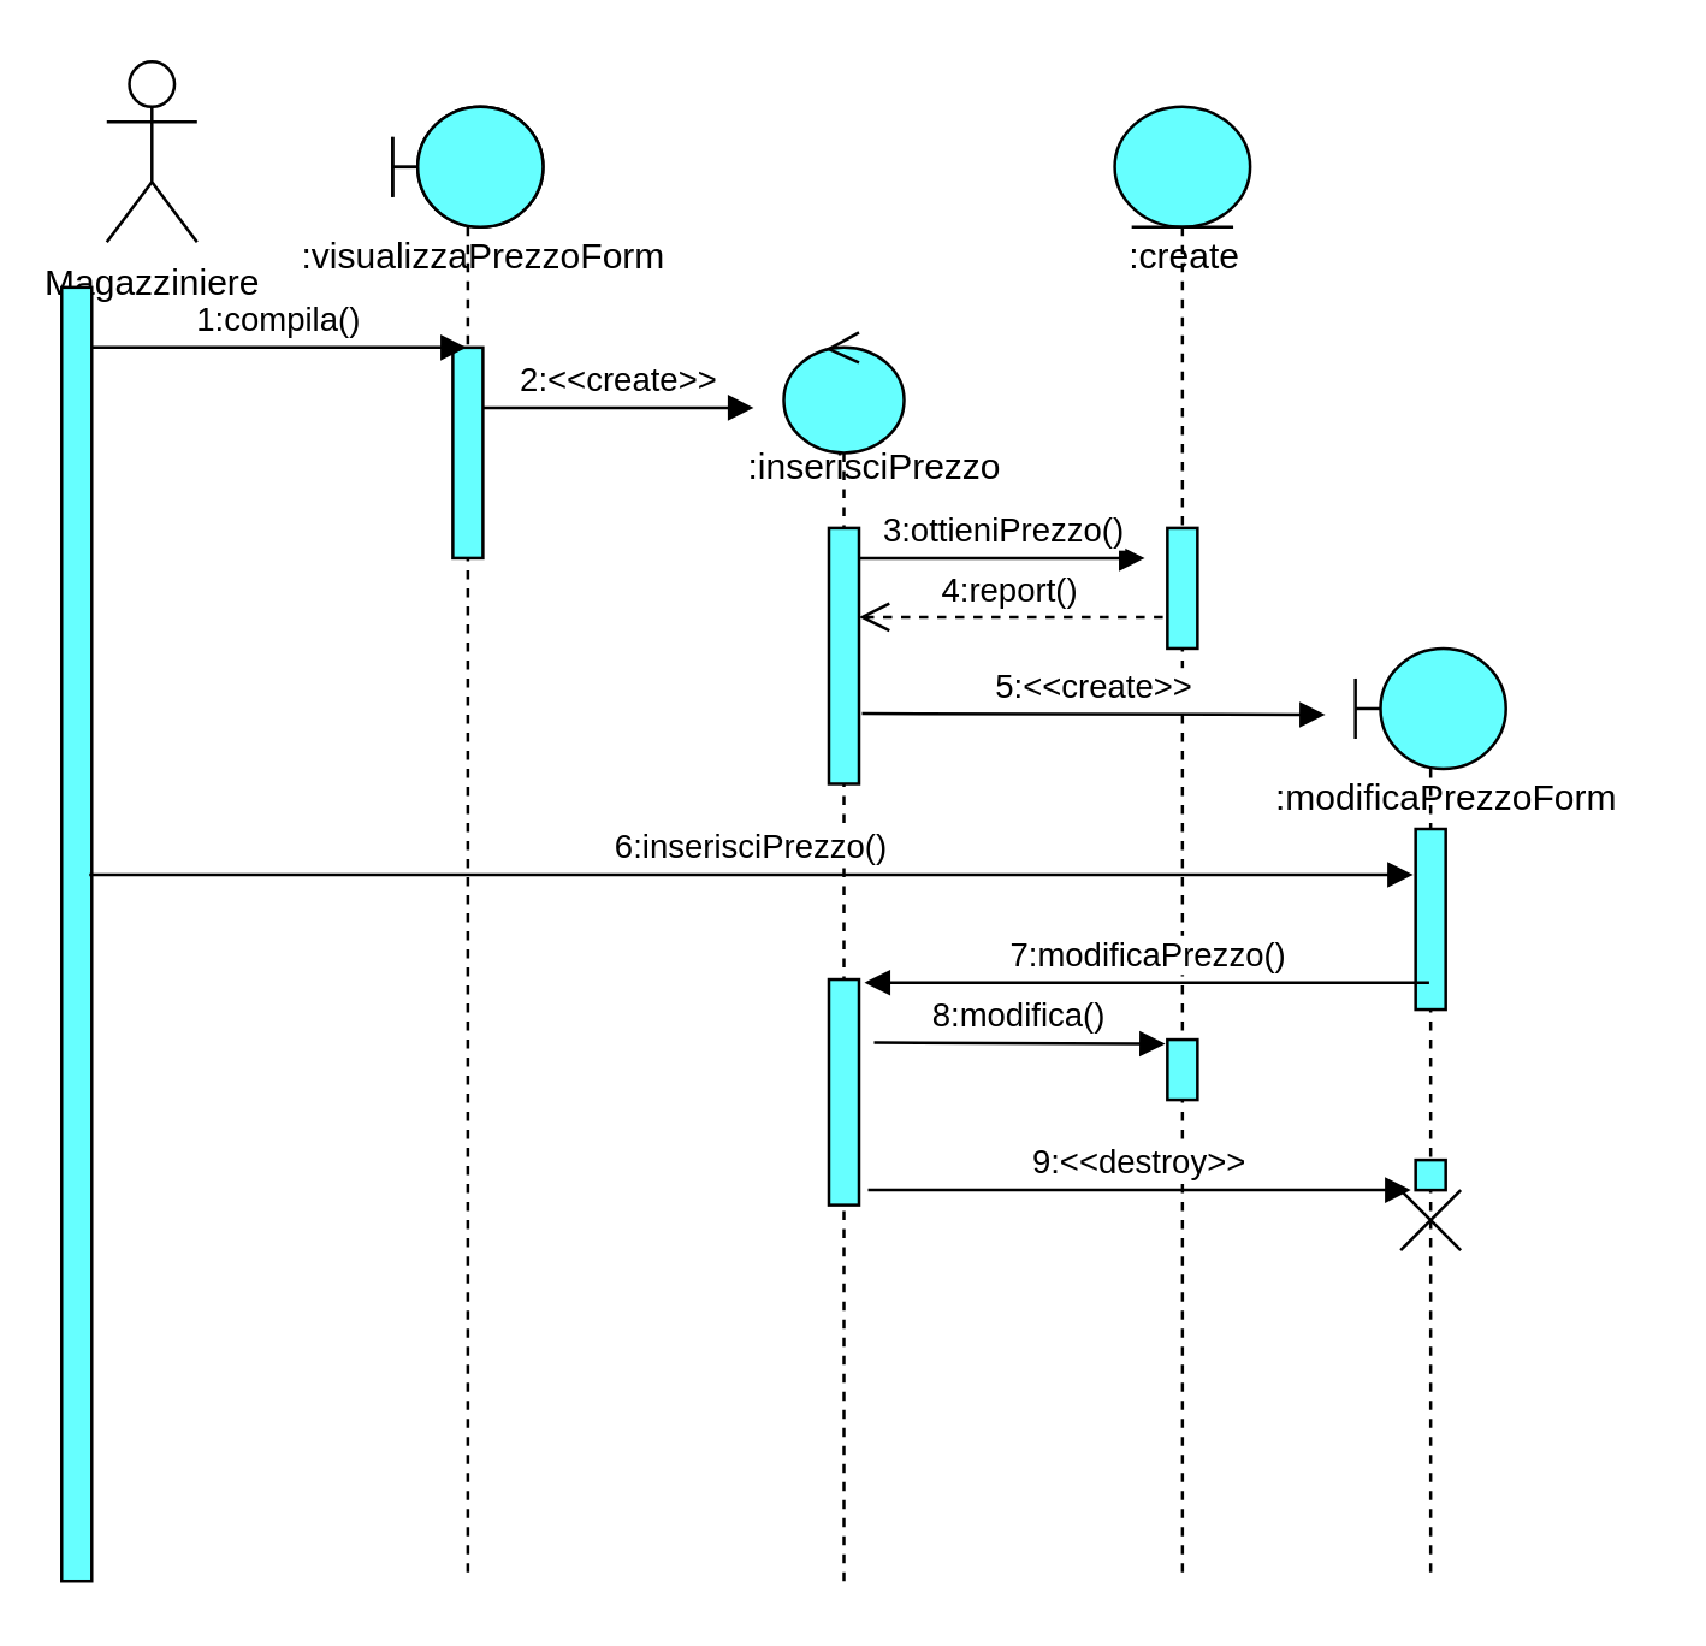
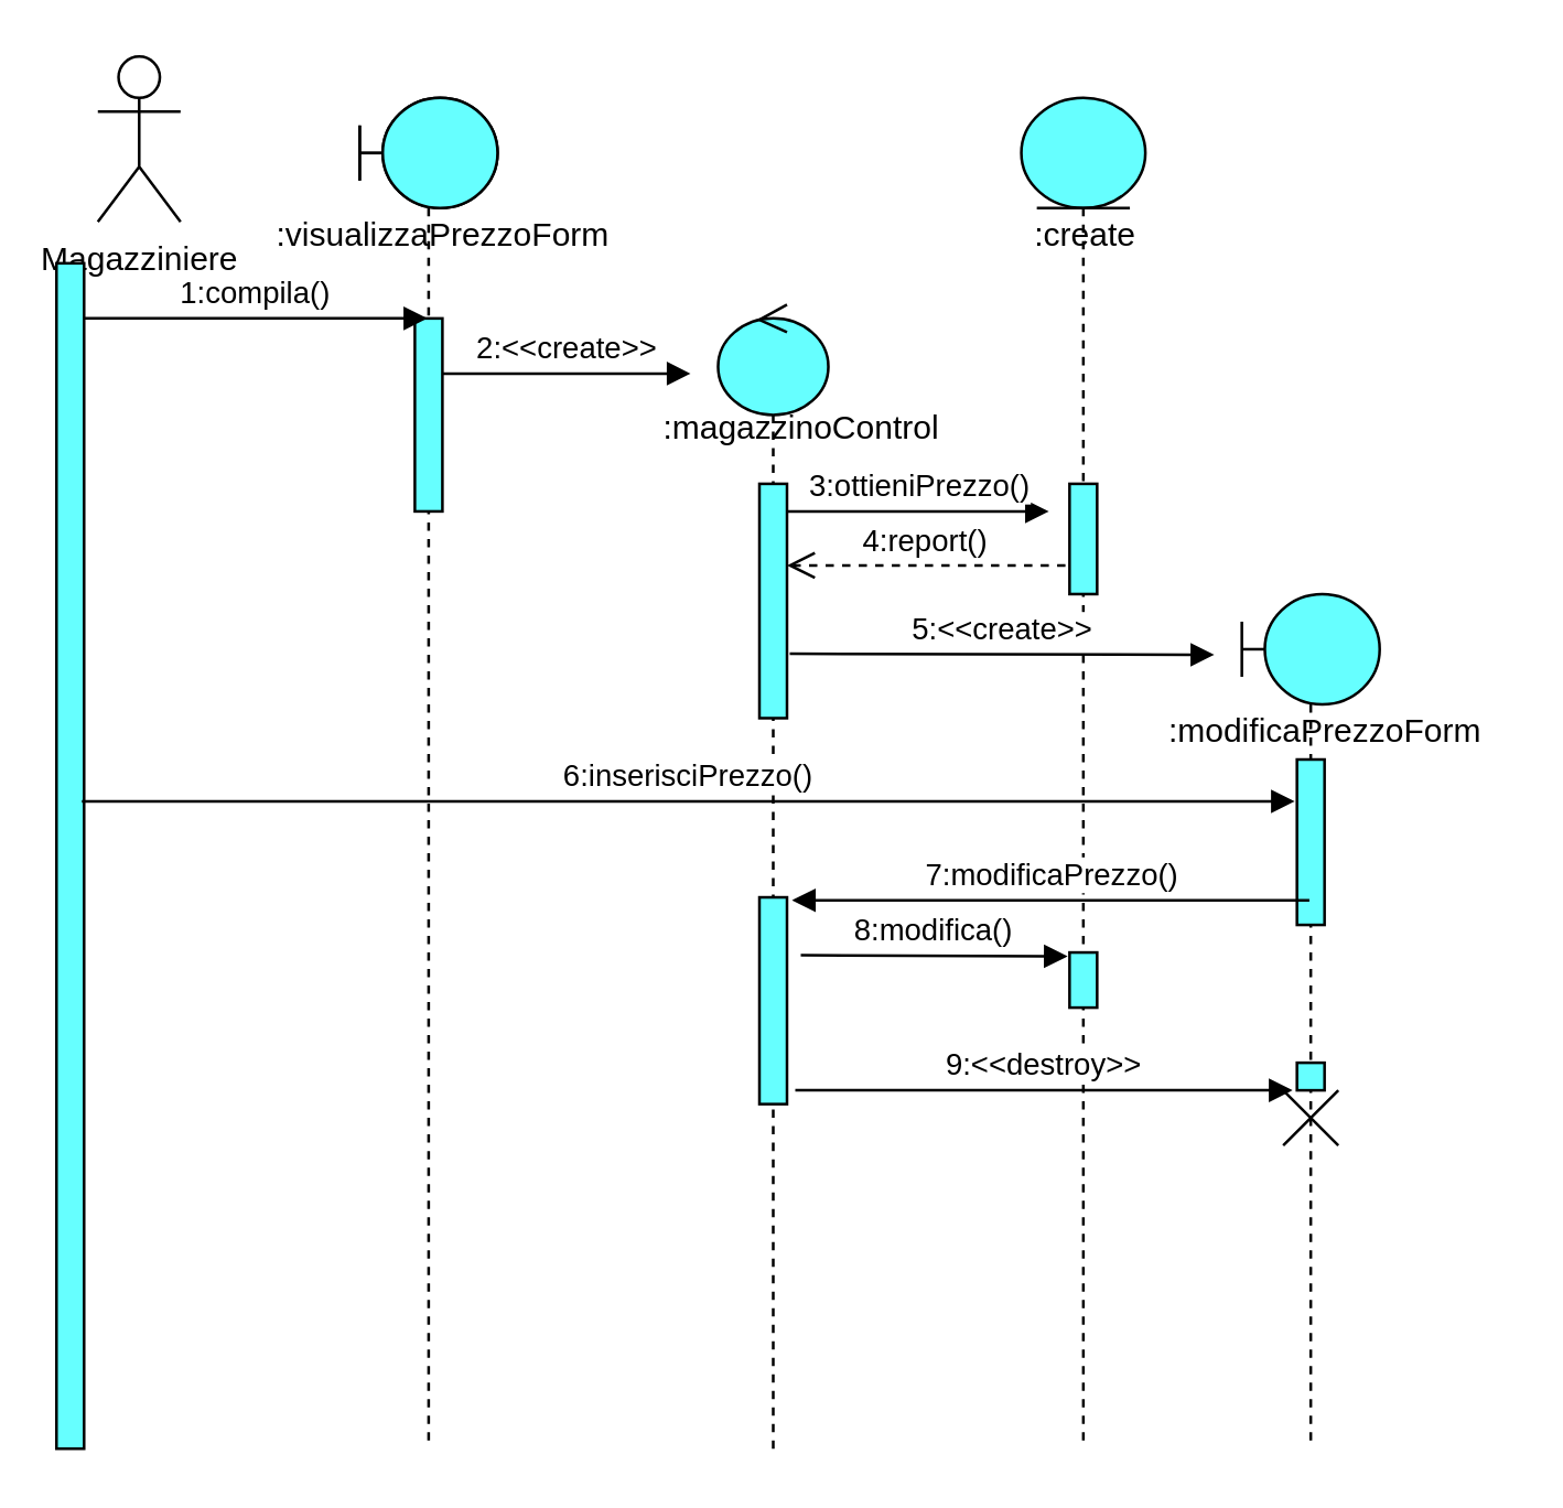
  <mxCell id="0" />
  <mxCell id="1" parent="0" />
  <mxCell id="2" value="Magazziniere" style="shape=umlActor;verticalLabelPosition=bottom;verticalAlign=top;html=1;" parent="1" vertex="1"><mxGeometry x="35" y="20" width="30" height="60" as="geometry" /></mxCell>
  <mxCell id="3" value="" style="html=1;points=[];perimeter=orthogonalPerimeter;fillColor=#66FFFF;" parent="1" vertex="1"><mxGeometry x="20" y="95" width="10" height="430" as="geometry" /></mxCell>
  <mxCell id="4" value="" style="shape=umlBoundary;whiteSpace=wrap;html=1;fillColor=#66FFFF;" parent="1" vertex="1"><mxGeometry x="130" y="35" width="50" height="40" as="geometry" /></mxCell>
  <mxCell id="5" value=":visualizzaPrezzoForm" style="text;html=1;align=center;verticalAlign=middle;resizable=0;points=[];autosize=1;" parent="1" vertex="1"><mxGeometry x="90" y="75" width="140" height="20" as="geometry" /></mxCell>
  <mxCell id="6" value="" style="shape=umlLifeline;participant=umlBoundary;perimeter=lifelinePerimeter;whiteSpace=wrap;html=1;container=1;collapsible=0;recursiveResize=0;verticalAlign=top;spacingTop=36;outlineConnect=0;fillColor=#66FFFF;" parent="1" vertex="1"><mxGeometry x="130" y="35" width="50" height="490" as="geometry" /></mxCell>
  <mxCell id="7" value="" style="html=1;points=[];perimeter=orthogonalPerimeter;fillColor=#66FFFF;" parent="6" vertex="1"><mxGeometry x="20" y="80" width="10" height="70" as="geometry" /></mxCell>
  <mxCell id="8" value="1:compila()" style="html=1;verticalAlign=bottom;endArrow=block;" parent="1" target="6" edge="1"><mxGeometry width="80" relative="1" as="geometry"><mxPoint x="30" y="115" as="sourcePoint" /><mxPoint x="110" y="115" as="targetPoint" /></mxGeometry></mxCell>
  <mxCell id="9" value="" style="shape=umlLifeline;participant=umlControl;perimeter=lifelinePerimeter;whiteSpace=wrap;html=1;container=1;collapsible=0;recursiveResize=0;verticalAlign=top;spacingTop=36;outlineConnect=0;fillColor=#66FFFF;" parent="1" vertex="1"><mxGeometry x="260" y="110" width="40" height="415" as="geometry" /></mxCell>
  <mxCell id="10" value="" style="html=1;points=[];perimeter=orthogonalPerimeter;fillColor=#66FFFF;" parent="9" vertex="1"><mxGeometry x="15" y="65" width="10" height="85" as="geometry" /></mxCell>
  <mxCell id="11" value="" style="html=1;points=[];perimeter=orthogonalPerimeter;fillColor=#66FFFF;" parent="9" vertex="1"><mxGeometry x="15" y="215" width="10" height="75" as="geometry" /></mxCell>
  <mxCell id="12" value="2:&amp;lt;&amp;lt;create&amp;gt;&amp;gt;" style="html=1;verticalAlign=bottom;endArrow=block;" parent="1" edge="1"><mxGeometry width="80" relative="1" as="geometry"><mxPoint x="160" y="135" as="sourcePoint" /><mxPoint x="250" y="135" as="targetPoint" /></mxGeometry></mxCell>
- <mxCell id="13" value=":inserisciPrezzo" style="text;html=1;align=center;verticalAlign=middle;resizable=0;points=[];autosize=1;" parent="1" vertex="1"><mxGeometry x="230" y="145" width="120" height="20" as="geometry" /></mxCell>
+ <mxCell id="13" value=":magazzinoControl" style="text;html=1;align=center;verticalAlign=middle;resizable=0;points=[];autosize=1;" parent="1" vertex="1"><mxGeometry x="230" y="145" width="120" height="20" as="geometry" /></mxCell>
  <mxCell id="14" value="" style="shape=umlLifeline;participant=umlEntity;perimeter=lifelinePerimeter;whiteSpace=wrap;html=1;container=1;collapsible=0;recursiveResize=0;verticalAlign=top;spacingTop=36;outlineConnect=0;fillColor=#66FFFF;" parent="1" vertex="1"><mxGeometry x="370" y="35" width="45" height="490" as="geometry" /></mxCell>
  <mxCell id="15" value=":create" style="text;html=1;align=center;verticalAlign=middle;resizable=0;points=[];autosize=1;" parent="14" vertex="1"><mxGeometry x="-7.5" y="40" width="60" height="20" as="geometry" /></mxCell>
  <mxCell id="16" value="" style="html=1;points=[];perimeter=orthogonalPerimeter;fillColor=#66FFFF;" parent="14" vertex="1"><mxGeometry x="17.5" y="140" width="10" height="40" as="geometry" /></mxCell>
  <mxCell id="17" value="" style="html=1;points=[];perimeter=orthogonalPerimeter;fillColor=#66FFFF;" parent="14" vertex="1"><mxGeometry x="17.5" y="310" width="10" height="20" as="geometry" /></mxCell>
  <mxCell id="18" value="3:ottieniPrezzo()" style="html=1;verticalAlign=bottom;endArrow=block;" parent="1" source="10" edge="1"><mxGeometry width="80" relative="1" as="geometry"><mxPoint x="290" y="185" as="sourcePoint" /><mxPoint x="380" y="185" as="targetPoint" /></mxGeometry></mxCell>
  <mxCell id="19" value="4:report()" style="html=1;verticalAlign=bottom;endArrow=open;dashed=1;endSize=8;exitX=-0.15;exitY=0.74;exitDx=0;exitDy=0;exitPerimeter=0;" parent="1" source="16" target="10" edge="1"><mxGeometry relative="1" as="geometry"><mxPoint x="405" y="235" as="sourcePoint" /><mxPoint x="310" y="205" as="targetPoint" /></mxGeometry></mxCell>
  <mxCell id="20" value="" style="shape=umlLifeline;participant=umlBoundary;perimeter=lifelinePerimeter;whiteSpace=wrap;html=1;container=1;collapsible=0;recursiveResize=0;verticalAlign=top;spacingTop=36;outlineConnect=0;fillColor=#66FFFF;" parent="1" vertex="1"><mxGeometry x="450" y="215" width="50" height="310" as="geometry" /></mxCell>
  <mxCell id="21" value="" style="html=1;points=[];perimeter=orthogonalPerimeter;fillColor=#66FFFF;" parent="20" vertex="1"><mxGeometry x="20" y="60" width="10" height="60" as="geometry" /></mxCell>
  <mxCell id="22" value="" style="html=1;points=[];perimeter=orthogonalPerimeter;fillColor=#66FFFF;" parent="20" vertex="1"><mxGeometry x="20" y="170" width="10" height="10" as="geometry" /></mxCell>
  <mxCell id="23" value="" style="shape=umlDestroy;fillColor=#66FFFF;" parent="20" vertex="1"><mxGeometry x="15" y="180" width="20" height="20" as="geometry" /></mxCell>
  <mxCell id="24" value=":modificaPrezzoForm" style="text;html=1;align=center;verticalAlign=middle;resizable=0;points=[];autosize=1;" parent="1" vertex="1"><mxGeometry x="415" y="255" width="130" height="20" as="geometry" /></mxCell>
  <mxCell id="25" value="5:&amp;lt;&amp;lt;create&amp;gt;&amp;gt;" style="html=1;verticalAlign=bottom;endArrow=block;exitX=1.1;exitY=0.725;exitDx=0;exitDy=0;exitPerimeter=0;" parent="1" source="10" edge="1"><mxGeometry width="80" relative="1" as="geometry"><mxPoint x="600" y="365" as="sourcePoint" /><mxPoint x="440" y="237" as="targetPoint" /></mxGeometry></mxCell>
  <mxCell id="26" value="8:modifica()" style="html=1;verticalAlign=bottom;endArrow=block;entryX=-0.07;entryY=0.07;entryDx=0;entryDy=0;entryPerimeter=0;" parent="1" target="17" edge="1"><mxGeometry width="80" relative="1" as="geometry"><mxPoint x="290" y="346" as="sourcePoint" /><mxPoint x="420" y="438" as="targetPoint" /></mxGeometry></mxCell>
  <mxCell id="27" value="6:inserisciPrezzo()" style="html=1;verticalAlign=bottom;endArrow=block;exitX=0.92;exitY=0.454;exitDx=0;exitDy=0;exitPerimeter=0;entryX=-0.08;entryY=0.253;entryDx=0;entryDy=0;entryPerimeter=0;" parent="1" source="3" target="21" edge="1"><mxGeometry width="80" relative="1" as="geometry"><mxPoint x="30" y="325.4" as="sourcePoint" /><mxPoint x="588.8" y="325" as="targetPoint" /></mxGeometry></mxCell>
  <mxCell id="28" value="7:modificaPrezzo()" style="html=1;verticalAlign=bottom;endArrow=block;entryX=1.18;entryY=0.014;entryDx=0;entryDy=0;entryPerimeter=0;" parent="1" source="20" target="11" edge="1"><mxGeometry width="80" relative="1" as="geometry"><mxPoint x="440" y="365" as="sourcePoint" /><mxPoint x="310" y="325" as="targetPoint" /></mxGeometry></mxCell>
  <mxCell id="29" value="9:&amp;lt;&amp;lt;destroy&amp;gt;&amp;gt;" style="html=1;verticalAlign=bottom;endArrow=block;entryX=-0.16;entryY=1;entryDx=0;entryDy=0;entryPerimeter=0;" parent="1" target="22" edge="1"><mxGeometry width="80" relative="1" as="geometry"><mxPoint x="288" y="395" as="sourcePoint" /><mxPoint x="460" y="391" as="targetPoint" /></mxGeometry></mxCell>
